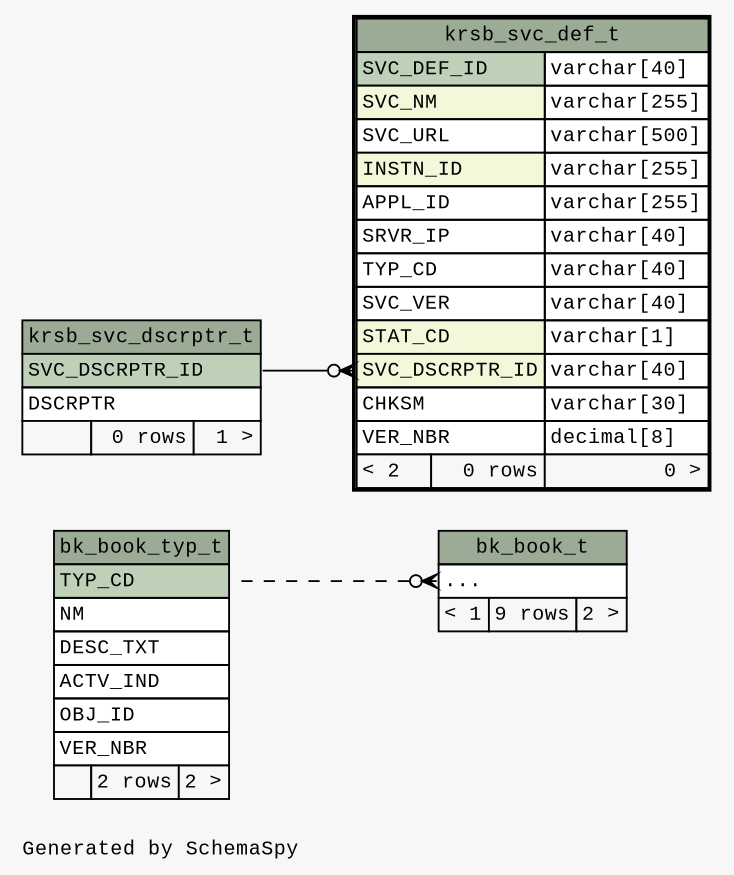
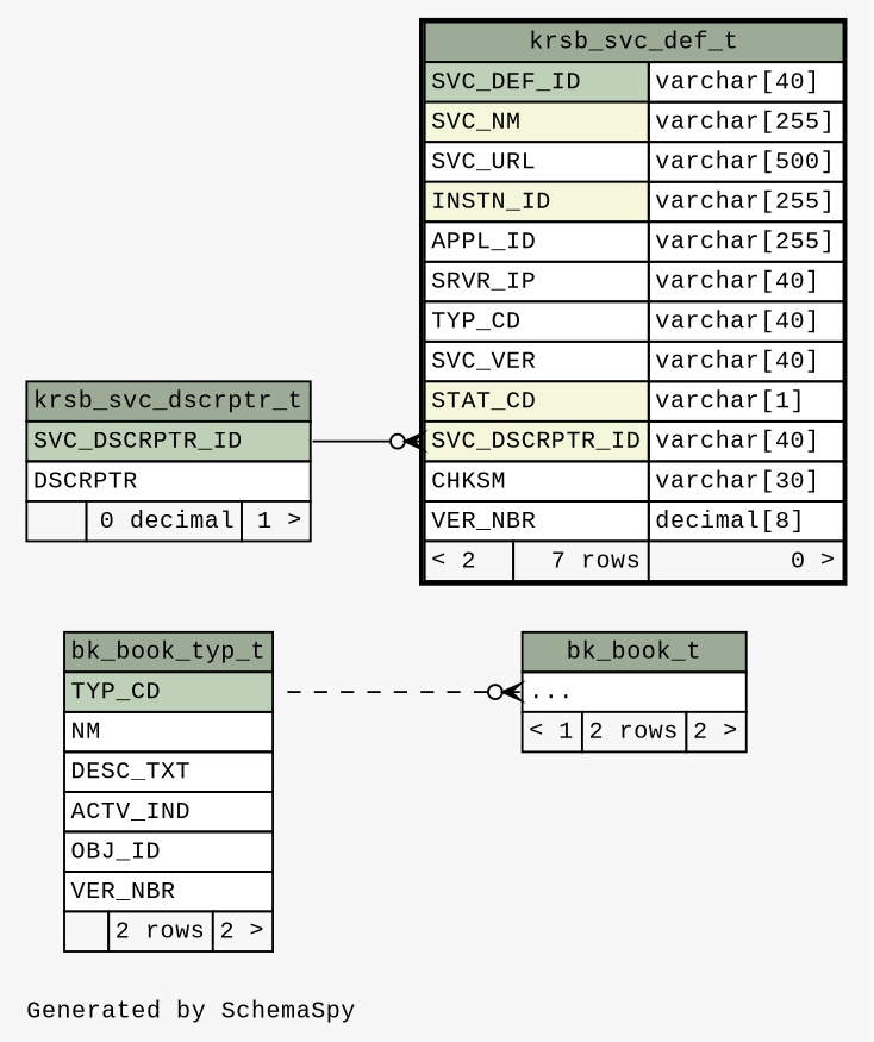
  digraph {
    bgcolor="#f7f7f7"
    fontname="Liberation Mono"
    fontsize=11
    label="\nGenerated by SchemaSpy"
    labeljust=l
    nodesep=0.18
    rankdir=RL
    ranksep=0.46
    node [fontname="Liberation Mono" fontsize=11 shape=plaintext]
    edge [arrowhead=none arrowsize=0.8 arrowtail=crowodot dir=back fontname="Liberation Mono"]
-   n1 [label=<     <TABLE BORDER="0" CELLBORDER="1" CELLSPACING="0" BGCOLOR="#ffffff">       <TR><TD COLSPAN="3" BGCOLOR="#9bab96" ALIGN="CENTER">bk_book_t</TD></TR>       <TR><TD PORT="elipses" COLSPAN="3" ALIGN="LEFT">...</TD></TR>       <TR><TD ALIGN="LEFT" BGCOLOR="#f7f7f7">&lt; 1</TD><TD ALIGN="RIGHT" BGCOLOR="#f7f7f7">9 rows</TD><TD ALIGN="RIGHT" BGCOLOR="#f7f7f7">2 &gt;</TD></TR>     </TABLE>>]
+   n1 [label=<     <TABLE BORDER="0" CELLBORDER="1" CELLSPACING="0" BGCOLOR="#ffffff">       <TR><TD COLSPAN="3" BGCOLOR="#9bab96" ALIGN="CENTER">bk_book_t</TD></TR>       <TR><TD PORT="elipses" COLSPAN="3" ALIGN="LEFT">...</TD></TR>       <TR><TD ALIGN="LEFT" BGCOLOR="#f7f7f7">&lt; 1</TD><TD ALIGN="RIGHT" BGCOLOR="#f7f7f7">2 rows</TD><TD ALIGN="RIGHT" BGCOLOR="#f7f7f7">2 &gt;</TD></TR>     </TABLE>>]
    n2 [label=<     <TABLE BORDER="0" CELLBORDER="1" CELLSPACING="0" BGCOLOR="#ffffff">       <TR><TD COLSPAN="3" BGCOLOR="#9bab96" ALIGN="CENTER">bk_book_typ_t</TD></TR>       <TR><TD PORT="TYP_CD" COLSPAN="3" BGCOLOR="#bed1b8" ALIGN="LEFT">TYP_CD</TD></TR>       <TR><TD PORT="NM" COLSPAN="3" ALIGN="LEFT">NM</TD></TR>       <TR><TD PORT="DESC_TXT" COLSPAN="3" ALIGN="LEFT">DESC_TXT</TD></TR>       <TR><TD PORT="ACTV_IND" COLSPAN="3" ALIGN="LEFT">ACTV_IND</TD></TR>       <TR><TD PORT="OBJ_ID" COLSPAN="3" ALIGN="LEFT">OBJ_ID</TD></TR>       <TR><TD PORT="VER_NBR" COLSPAN="3" ALIGN="LEFT">VER_NBR</TD></TR>       <TR><TD ALIGN="LEFT" BGCOLOR="#f7f7f7">  </TD><TD ALIGN="RIGHT" BGCOLOR="#f7f7f7">2 rows</TD><TD ALIGN="RIGHT" BGCOLOR="#f7f7f7">2 &gt;</TD></TR>     </TABLE>>]
-   n3 [label=<     <TABLE BORDER="2" CELLBORDER="1" CELLSPACING="0" BGCOLOR="#ffffff">       <TR><TD COLSPAN="3" BGCOLOR="#9bab96" ALIGN="CENTER">krsb_svc_def_t</TD></TR>       <TR><TD PORT="SVC_DEF_ID" COLSPAN="2" BGCOLOR="#bed1b8" ALIGN="LEFT">SVC_DEF_ID</TD><TD PORT="SVC_DEF_ID.type" ALIGN="LEFT">varchar[40]</TD></TR>       <TR><TD PORT="SVC_NM" COLSPAN="2" BGCOLOR="#f4f7da" ALIGN="LEFT">SVC_NM</TD><TD PORT="SVC_NM.type" ALIGN="LEFT">varchar[255]</TD></TR>       <TR><TD PORT="SVC_URL" COLSPAN="2" ALIGN="LEFT">SVC_URL</TD><TD PORT="SVC_URL.type" ALIGN="LEFT">varchar[500]</TD></TR>       <TR><TD PORT="INSTN_ID" COLSPAN="2" BGCOLOR="#f4f7da" ALIGN="LEFT">INSTN_ID</TD><TD PORT="INSTN_ID.type" ALIGN="LEFT">varchar[255]</TD></TR>       <TR><TD PORT="APPL_ID" COLSPAN="2" ALIGN="LEFT">APPL_ID</TD><TD PORT="APPL_ID.type" ALIGN="LEFT">varchar[255]</TD></TR>       <TR><TD PORT="SRVR_IP" COLSPAN="2" ALIGN="LEFT">SRVR_IP</TD><TD PORT="SRVR_IP.type" ALIGN="LEFT">varchar[40]</TD></TR>       <TR><TD PORT="TYP_CD" COLSPAN="2" ALIGN="LEFT">TYP_CD</TD><TD PORT="TYP_CD.type" ALIGN="LEFT">varchar[40]</TD></TR>       <TR><TD PORT="SVC_VER" COLSPAN="2" ALIGN="LEFT">SVC_VER</TD><TD PORT="SVC_VER.type" ALIGN="LEFT">varchar[40]</TD></TR>       <TR><TD PORT="STAT_CD" COLSPAN="2" BGCOLOR="#f4f7da" ALIGN="LEFT">STAT_CD</TD><TD PORT="STAT_CD.type" ALIGN="LEFT">varchar[1]</TD></TR>       <TR><TD PORT="SVC_DSCRPTR_ID" COLSPAN="2" BGCOLOR="#f4f7da" ALIGN="LEFT">SVC_DSCRPTR_ID</TD><TD PORT="SVC_DSCRPTR_ID.type" ALIGN="LEFT">varchar[40]</TD></TR>       <TR><TD PORT="CHKSM" COLSPAN="2" ALIGN="LEFT">CHKSM</TD><TD PORT="CHKSM.type" ALIGN="LEFT">varchar[30]</TD></TR>       <TR><TD PORT="VER_NBR" COLSPAN="2" ALIGN="LEFT">VER_NBR</TD><TD PORT="VER_NBR.type" ALIGN="LEFT">decimal[8]</TD></TR>       <TR><TD ALIGN="LEFT" BGCOLOR="#f7f7f7">&lt; 2</TD><TD ALIGN="RIGHT" BGCOLOR="#f7f7f7">0 rows</TD><TD ALIGN="RIGHT" BGCOLOR="#f7f7f7">0 &gt;</TD></TR>     </TABLE>>]
-   n4 [label=<     <TABLE BORDER="0" CELLBORDER="1" CELLSPACING="0" BGCOLOR="#ffffff">       <TR><TD COLSPAN="3" BGCOLOR="#9bab96" ALIGN="CENTER">krsb_svc_dscrptr_t</TD></TR>       <TR><TD PORT="SVC_DSCRPTR_ID" COLSPAN="3" BGCOLOR="#bed1b8" ALIGN="LEFT">SVC_DSCRPTR_ID</TD></TR>       <TR><TD PORT="DSCRPTR" COLSPAN="3" ALIGN="LEFT">DSCRPTR</TD></TR>       <TR><TD ALIGN="LEFT" BGCOLOR="#f7f7f7">  </TD><TD ALIGN="RIGHT" BGCOLOR="#f7f7f7">0 rows</TD><TD ALIGN="RIGHT" BGCOLOR="#f7f7f7">1 &gt;</TD></TR>     </TABLE>>]
+   n3 [label=<     <TABLE BORDER="2" CELLBORDER="1" CELLSPACING="0" BGCOLOR="#ffffff">       <TR><TD COLSPAN="3" BGCOLOR="#9bab96" ALIGN="CENTER">krsb_svc_def_t</TD></TR>       <TR><TD PORT="SVC_DEF_ID" COLSPAN="2" BGCOLOR="#bed1b8" ALIGN="LEFT">SVC_DEF_ID</TD><TD PORT="SVC_DEF_ID.type" ALIGN="LEFT">varchar[40]</TD></TR>       <TR><TD PORT="SVC_NM" COLSPAN="2" BGCOLOR="#f4f7da" ALIGN="LEFT">SVC_NM</TD><TD PORT="SVC_NM.type" ALIGN="LEFT">varchar[255]</TD></TR>       <TR><TD PORT="SVC_URL" COLSPAN="2" ALIGN="LEFT">SVC_URL</TD><TD PORT="SVC_URL.type" ALIGN="LEFT">varchar[500]</TD></TR>       <TR><TD PORT="INSTN_ID" COLSPAN="2" BGCOLOR="#f4f7da" ALIGN="LEFT">INSTN_ID</TD><TD PORT="INSTN_ID.type" ALIGN="LEFT">varchar[255]</TD></TR>       <TR><TD PORT="APPL_ID" COLSPAN="2" ALIGN="LEFT">APPL_ID</TD><TD PORT="APPL_ID.type" ALIGN="LEFT">varchar[255]</TD></TR>       <TR><TD PORT="SRVR_IP" COLSPAN="2" ALIGN="LEFT">SRVR_IP</TD><TD PORT="SRVR_IP.type" ALIGN="LEFT">varchar[40]</TD></TR>       <TR><TD PORT="TYP_CD" COLSPAN="2" ALIGN="LEFT">TYP_CD</TD><TD PORT="TYP_CD.type" ALIGN="LEFT">varchar[40]</TD></TR>       <TR><TD PORT="SVC_VER" COLSPAN="2" ALIGN="LEFT">SVC_VER</TD><TD PORT="SVC_VER.type" ALIGN="LEFT">varchar[40]</TD></TR>       <TR><TD PORT="STAT_CD" COLSPAN="2" BGCOLOR="#f4f7da" ALIGN="LEFT">STAT_CD</TD><TD PORT="STAT_CD.type" ALIGN="LEFT">varchar[1]</TD></TR>       <TR><TD PORT="SVC_DSCRPTR_ID" COLSPAN="2" BGCOLOR="#f4f7da" ALIGN="LEFT">SVC_DSCRPTR_ID</TD><TD PORT="SVC_DSCRPTR_ID.type" ALIGN="LEFT">varchar[40]</TD></TR>       <TR><TD PORT="CHKSM" COLSPAN="2" ALIGN="LEFT">CHKSM</TD><TD PORT="CHKSM.type" ALIGN="LEFT">varchar[30]</TD></TR>       <TR><TD PORT="VER_NBR" COLSPAN="2" ALIGN="LEFT">VER_NBR</TD><TD PORT="VER_NBR.type" ALIGN="LEFT">decimal[8]</TD></TR>       <TR><TD ALIGN="LEFT" BGCOLOR="#f7f7f7">&lt; 2</TD><TD ALIGN="RIGHT" BGCOLOR="#f7f7f7">7 rows</TD><TD ALIGN="RIGHT" BGCOLOR="#f7f7f7">0 &gt;</TD></TR>     </TABLE>>]
+   n4 [label=<     <TABLE BORDER="0" CELLBORDER="1" CELLSPACING="0" BGCOLOR="#ffffff">       <TR><TD COLSPAN="3" BGCOLOR="#9bab96" ALIGN="CENTER">krsb_svc_dscrptr_t</TD></TR>       <TR><TD PORT="SVC_DSCRPTR_ID" COLSPAN="3" BGCOLOR="#bed1b8" ALIGN="LEFT">SVC_DSCRPTR_ID</TD></TR>       <TR><TD PORT="DSCRPTR" COLSPAN="3" ALIGN="LEFT">DSCRPTR</TD></TR>       <TR><TD ALIGN="LEFT" BGCOLOR="#f7f7f7">  </TD><TD ALIGN="RIGHT" BGCOLOR="#f7f7f7">0 decimal</TD><TD ALIGN="RIGHT" BGCOLOR="#f7f7f7">1 &gt;</TD></TR>     </TABLE>>]
    n1 -> n2 [headport="TYP_CD:e" style=dashed tailport="elipses:w"]
    n3 -> n4 [headport="SVC_DSCRPTR_ID:e" tailport="SVC_DSCRPTR_ID:w"]
  }
